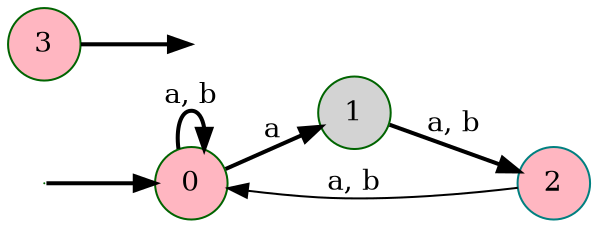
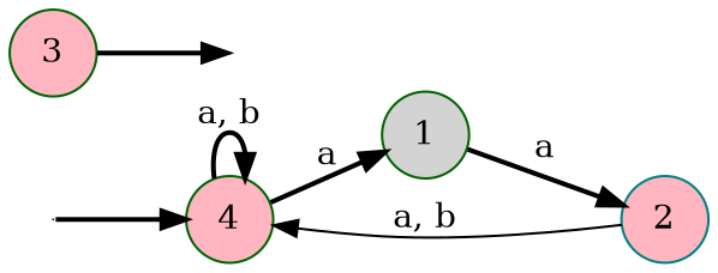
  digraph {
    rankdir=LR
    vcsn_context="lal(ab), b"
    node [color=darkgreen fillcolor=lightpink shape=circle style=filled]
    edge [style=bold]
    I0 [fillcolor=lightgrey shape=point width=0]
    F3 [fillcolor=palegreen shape=point width=0]
-   0
+   0 [label=4]
    1 [fillcolor=lightgrey]
    2 [color=teal]
    3
    subgraph sub_1 {
      I0
      F3
    }
    subgraph sub_2 {
      0
      1
      2
      3
    }
    I0 -> 0
    0 -> 0 [label="a, b"]
    0 -> 1 [label=a]
-   1 -> 2 [label="a, b"]
+   1 -> 2 [label=a]
    2 -> 0 [label="a, b" style=solid]
    3 -> F3
  }
